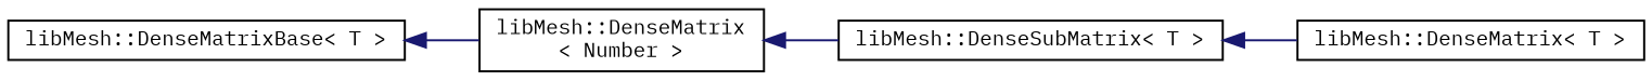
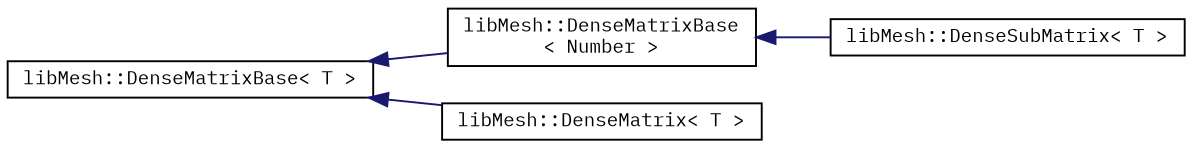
  digraph {
    fontname="IBM Plex Mono"
    rankdir=LR
    node [color=black fillcolor=white fontname="IBM Plex Mono" fontsize=10 shape=record style=filled]
    edge [color=midnightblue dir=back fontname="IBM Plex Mono" fontsize=10 labelfontname=FreeSans labelfontsize=10 style=solid]
    n1 [height=0.2 label="libMesh::DenseMatrixBase\< T \>" width=0.4]
-   n2 [height=0.2 label="libMesh::DenseMatrix\l\< Number \>" width=0.4]
+   n2 [height=0.2 label="libMesh::DenseMatrixBase\l\< Number \>" width=0.4]
    n3 [height=0.2 label="libMesh::DenseMatrix\< T \>" width=0.4]
    n4 [height=0.2 label="libMesh::DenseSubMatrix\< T \>" width=0.4]
    n1 -> n2
-   n4 -> n3
+   n1 -> n3
    n2 -> n4
  }
